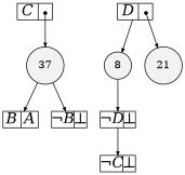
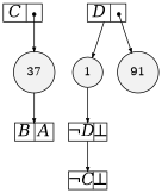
  digraph {
    node [fillcolor=white shape=record style=filled fixedsize=true fontname="Times-Italic" fontsize=20]
    edge [arrowsize=.50]
    n1 [fillcolor=gray95 height=.25 label=37 shape=circle width=.25 fixedsize="" fontname="" fontsize=""]
-   n2 [fillcolor=gray95 height=.25 label=21 shape=circle width=.25 fixedsize="" fontname="" fontsize=""]
-   n3 [fillcolor=gray95 height=.25 label=8 shape=circle width=.25 fixedsize="" fontname="" fontsize=""]
+   n2 [fillcolor=gray95 height=.25 label=91 shape=circle width=.25 fixedsize="" fontname="" fontsize=""]
+   n3 [fillcolor=gray95 height=.25 label=1 shape=circle width=.25 fixedsize="" fontname="" fontsize=""]
    n4 [height=.30 label="<L>B|<R>A" width=.65]
-   n5 [height=.30 label="<L>&not;B|<R>&#8869;" width=.65]
    n6 [height=.30 label="<L>&not;D|<R>&#8869;" width=.65]
    n7 [height=.30 label="<L>C|<R>" width=.65]
    n8 [height=.30 label="<L>&not;C|<R>&#8869;" width=.65]
    n9 [height=.30 label="<L>D|<R>" width=.65]
    subgraph sub_1 {
      rank=same
      n1
    }
    subgraph sub_2 {
      rank=same
      n2
    }
    subgraph sub_3 {
      rank=same
      n3
    }
    n1 -> n4
-   n1 -> n5
    n3 -> n6
    n6 -> n8
    n7 -> n1 [arrowtail=dot dir=both tailclip=false tailport="R:c"]
    n9 -> n2 [arrowtail=dot dir=both tailclip=false tailport="R:c"]
    n9 -> n3
  }
